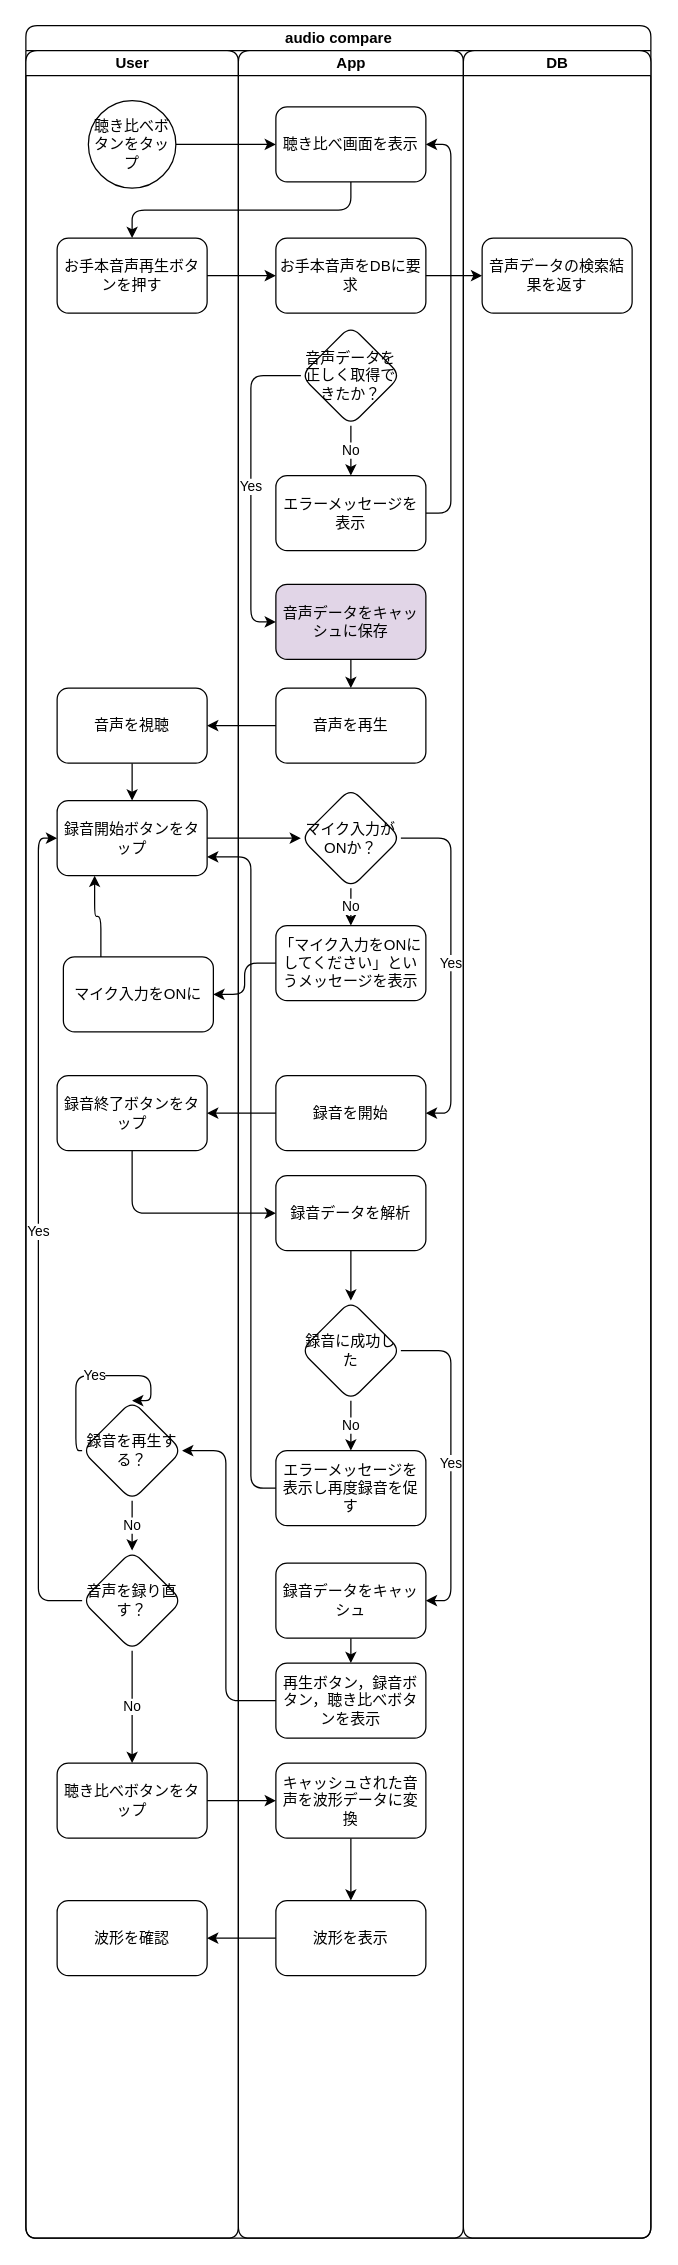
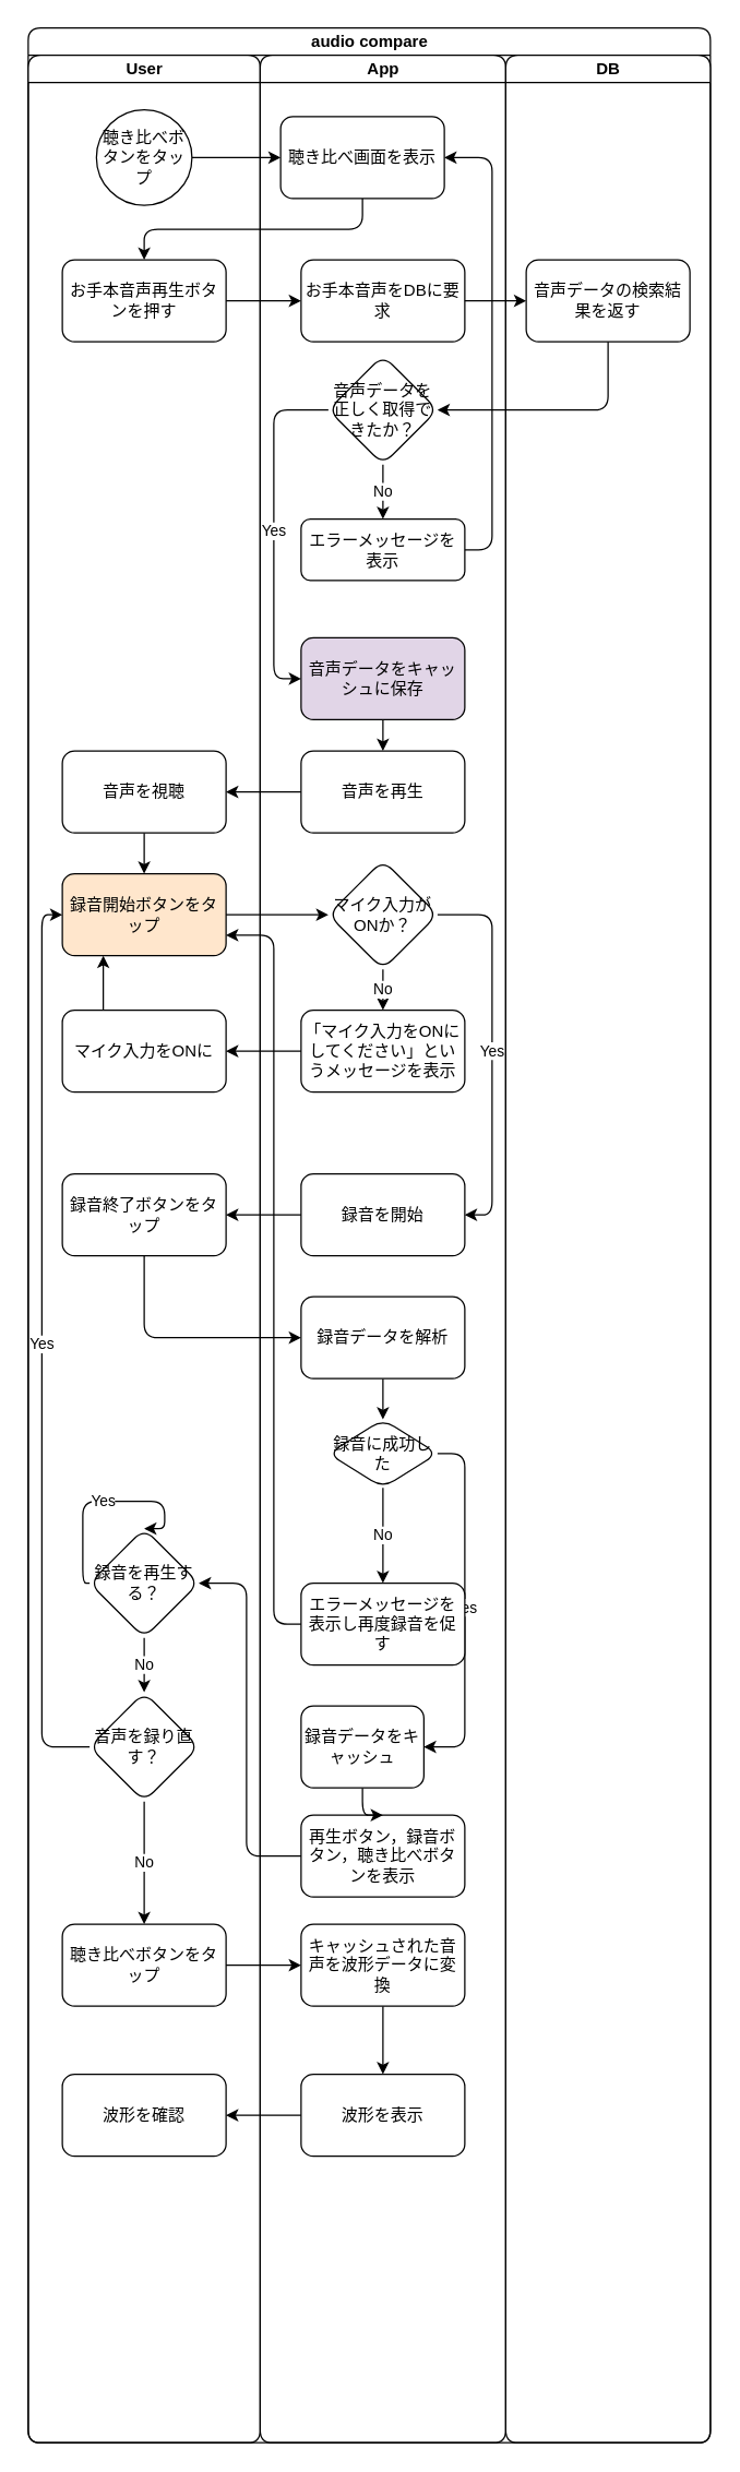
  <mxCell id="0" />
  <mxCell id="1" parent="0" />
  <mxCell id="2" value="audio compare" style="swimlane;childLayout=stackLayout;resizeParent=1;resizeParentMax=0;startSize=20;html=1;rounded=1;" vertex="1" parent="1"><mxGeometry x="20" y="20" width="500" height="1770" as="geometry" /></mxCell>
  <mxCell id="3" value="User" style="swimlane;startSize=20;html=1;rounded=1;" vertex="1" parent="2"><mxGeometry y="20" width="170" height="1750" as="geometry" /></mxCell>
  <mxCell id="4" value="聴き比べボタンをタップ" style="ellipse;whiteSpace=wrap;html=1;rounded=1;" vertex="1" parent="3"><mxGeometry x="50.0" y="40" width="70" height="70" as="geometry" /></mxCell>
- <mxCell id="5" value="録音開始ボタンをタップ" style="whiteSpace=wrap;html=1;rounded=1;" vertex="1" parent="3"><mxGeometry x="25.0" y="600" width="120" height="60" as="geometry" /></mxCell>
+ <mxCell id="5" value="録音開始ボタンをタップ" style="whiteSpace=wrap;html=1;rounded=1;fillColor=#ffe6cc;" vertex="1" parent="3"><mxGeometry x="25.0" y="600" width="120" height="60" as="geometry" /></mxCell>
  <mxCell id="6" style="edgeStyle=orthogonalEdgeStyle;rounded=1;orthogonalLoop=1;jettySize=auto;html=1;exitX=0.25;exitY=0;exitDx=0;exitDy=0;entryX=0.25;entryY=1;entryDx=0;entryDy=0;" edge="1" parent="3" source="7" target="5"><mxGeometry relative="1" as="geometry" /></mxCell>
- <mxCell id="7" value="マイク入力をONに" style="whiteSpace=wrap;html=1;rounded=1;" vertex="1" parent="3"><mxGeometry x="30" y="725" width="120" height="60" as="geometry" /></mxCell>
+ <mxCell id="7" value="マイク入力をONに" style="whiteSpace=wrap;html=1;rounded=1;" vertex="1" parent="3"><mxGeometry x="25.0" y="700" width="120" height="60" as="geometry" /></mxCell>
  <mxCell id="8" value="録音終了ボタンをタップ" style="whiteSpace=wrap;html=1;rounded=1;" vertex="1" parent="3"><mxGeometry x="25" y="820" width="120" height="60" as="geometry" /></mxCell>
  <mxCell id="9" value="No" style="edgeStyle=orthogonalEdgeStyle;rounded=1;orthogonalLoop=1;jettySize=auto;html=1;exitX=0.5;exitY=1;exitDx=0;exitDy=0;" edge="1" parent="3" source="11" target="14"><mxGeometry relative="1" as="geometry" /></mxCell>
  <mxCell id="10" value="Yes" style="edgeStyle=orthogonalEdgeStyle;rounded=1;orthogonalLoop=1;jettySize=auto;html=1;exitX=0;exitY=0.5;exitDx=0;exitDy=0;entryX=0.5;entryY=0;entryDx=0;entryDy=0;" edge="1" parent="3" source="11" target="11"><mxGeometry relative="1" as="geometry"><mxPoint x="80.0" y="1070" as="targetPoint" /><Array as="points"><mxPoint x="40" y="1120" /><mxPoint x="40" y="1060" /><mxPoint x="100" y="1060" /></Array></mxGeometry></mxCell>
  <mxCell id="11" value="録音を再生する？" style="rhombus;whiteSpace=wrap;html=1;rounded=1;" vertex="1" parent="3"><mxGeometry x="45" y="1080" width="80" height="80" as="geometry" /></mxCell>
  <mxCell id="12" value="No" style="edgeStyle=orthogonalEdgeStyle;rounded=1;orthogonalLoop=1;jettySize=auto;html=1;exitX=0.5;exitY=1;exitDx=0;exitDy=0;" edge="1" parent="3" source="14" target="15"><mxGeometry relative="1" as="geometry"><mxPoint x="85" y="1050" as="targetPoint" /></mxGeometry></mxCell>
  <mxCell id="13" value="Yes" style="edgeStyle=orthogonalEdgeStyle;rounded=1;orthogonalLoop=1;jettySize=auto;html=1;exitX=0;exitY=0.5;exitDx=0;exitDy=0;entryX=0;entryY=0.5;entryDx=0;entryDy=0;" edge="1" parent="3" source="14" target="5"><mxGeometry relative="1" as="geometry"><Array as="points"><mxPoint x="10" y="1240" /><mxPoint x="10" y="630" /></Array></mxGeometry></mxCell>
  <mxCell id="14" value="音声を録り直す？" style="rhombus;whiteSpace=wrap;html=1;rounded=1;" vertex="1" parent="3"><mxGeometry x="45" y="1200" width="80" height="80" as="geometry" /></mxCell>
  <mxCell id="15" value="聴き比べボタンをタップ" style="whiteSpace=wrap;html=1;rounded=1;" vertex="1" parent="3"><mxGeometry x="25" y="1370" width="120" height="60" as="geometry" /></mxCell>
  <mxCell id="16" value="お手本音声再生ボタンを押す" style="whiteSpace=wrap;html=1;rounded=1;" vertex="1" parent="3"><mxGeometry x="25" y="150" width="120" height="60" as="geometry" /></mxCell>
  <mxCell id="17" style="edgeStyle=orthogonalEdgeStyle;rounded=1;orthogonalLoop=1;jettySize=auto;html=1;exitX=0.5;exitY=1;exitDx=0;exitDy=0;" edge="1" parent="3" source="18" target="5"><mxGeometry relative="1" as="geometry" /></mxCell>
  <mxCell id="18" value="音声を視聴" style="whiteSpace=wrap;html=1;rounded=1;" vertex="1" parent="3"><mxGeometry x="25" y="510" width="120" height="60" as="geometry" /></mxCell>
  <mxCell id="19" value="波形を確認" style="whiteSpace=wrap;html=1;rounded=1;" vertex="1" parent="3"><mxGeometry x="25" y="1480" width="120" height="60" as="geometry" /></mxCell>
  <mxCell id="20" value="App" style="swimlane;startSize=20;html=1;rounded=1;" vertex="1" parent="2"><mxGeometry x="170" y="20" width="180" height="1750" as="geometry" /></mxCell>
- <mxCell id="21" value="聴き比べ画面を表示" style="whiteSpace=wrap;html=1;rounded=1;" vertex="1" parent="20"><mxGeometry x="30.0" y="45" width="120" height="60" as="geometry" /></mxCell>
+ <mxCell id="21" value="聴き比べ画面を表示" style="whiteSpace=wrap;html=1;rounded=1;" vertex="1" parent="20"><mxGeometry x="15" y="45" width="120" height="60" as="geometry" /></mxCell>
  <mxCell id="22" value="No" style="edgeStyle=orthogonalEdgeStyle;rounded=1;orthogonalLoop=1;jettySize=auto;html=1;exitX=0.5;exitY=1;exitDx=0;exitDy=0;" edge="1" parent="20" source="24" target="25"><mxGeometry relative="1" as="geometry" /></mxCell>
  <mxCell id="23" value="Yes" style="edgeStyle=orthogonalEdgeStyle;rounded=1;orthogonalLoop=1;jettySize=auto;html=1;exitX=1;exitY=0.5;exitDx=0;exitDy=0;entryX=1;entryY=0.5;entryDx=0;entryDy=0;" edge="1" parent="20" source="24" target="26"><mxGeometry relative="1" as="geometry" /></mxCell>
  <mxCell id="24" value="マイク入力がONか？" style="rhombus;whiteSpace=wrap;html=1;rounded=1;" vertex="1" parent="20"><mxGeometry x="50.0" y="590" width="80" height="80" as="geometry" /></mxCell>
  <mxCell id="25" value="「マイク入力をONにしてください」というメッセージを表示" style="whiteSpace=wrap;html=1;rounded=1;" vertex="1" parent="20"><mxGeometry x="30.0" y="700" width="120" height="60" as="geometry" /></mxCell>
  <mxCell id="26" value="録音を開始" style="whiteSpace=wrap;html=1;rounded=1;" vertex="1" parent="20"><mxGeometry x="30" y="820" width="120" height="60" as="geometry" /></mxCell>
  <mxCell id="27" style="edgeStyle=orthogonalEdgeStyle;rounded=1;orthogonalLoop=1;jettySize=auto;html=1;exitX=0.5;exitY=1;exitDx=0;exitDy=0;" edge="1" parent="20" source="28" target="31"><mxGeometry relative="1" as="geometry" /></mxCell>
- <mxCell id="28" value="録音データを解析" style="whiteSpace=wrap;html=1;rounded=1;" vertex="1" parent="20"><mxGeometry x="30" y="900" width="120" height="60" as="geometry" /></mxCell>
+ <mxCell id="28" value="録音データを解析" style="whiteSpace=wrap;html=1;rounded=1;" vertex="1" parent="20"><mxGeometry x="30" y="910" width="120" height="60" as="geometry" /></mxCell>
  <mxCell id="29" value="No" style="edgeStyle=orthogonalEdgeStyle;rounded=1;orthogonalLoop=1;jettySize=auto;html=1;" edge="1" parent="20" source="31" target="32"><mxGeometry relative="1" as="geometry" /></mxCell>
  <mxCell id="30" value="Yes" style="edgeStyle=orthogonalEdgeStyle;rounded=1;orthogonalLoop=1;jettySize=auto;html=1;exitX=1;exitY=0.5;exitDx=0;exitDy=0;entryX=1;entryY=0.5;entryDx=0;entryDy=0;" edge="1" parent="20" source="31" target="35"><mxGeometry relative="1" as="geometry" /></mxCell>
- <mxCell id="31" value="録音に成功した" style="rhombus;whiteSpace=wrap;html=1;rounded=1;" vertex="1" parent="20"><mxGeometry x="50" y="1000" width="80" height="80" as="geometry" /></mxCell>
+ <mxCell id="31" value="録音に成功した" style="rhombus;whiteSpace=wrap;html=1;rounded=1;" vertex="1" parent="20"><mxGeometry x="50" y="1000" width="80" height="50" as="geometry" /></mxCell>
  <mxCell id="32" value="エラーメッセージを表示し再度録音を促す" style="whiteSpace=wrap;html=1;rounded=1;" vertex="1" parent="20"><mxGeometry x="30" y="1120" width="120" height="60" as="geometry" /></mxCell>
  <mxCell id="33" value="再生ボタン，録音ボタン，聴き比べボタンを表示" style="whiteSpace=wrap;html=1;rounded=1;" vertex="1" parent="20"><mxGeometry x="30" y="1290" width="120" height="60" as="geometry" /></mxCell>
  <mxCell id="34" style="edgeStyle=orthogonalEdgeStyle;rounded=1;orthogonalLoop=1;jettySize=auto;html=1;exitX=0.5;exitY=1;exitDx=0;exitDy=0;" edge="1" parent="20" source="35" target="33"><mxGeometry relative="1" as="geometry" /></mxCell>
- <mxCell id="35" value="録音データをキャッシュ" style="whiteSpace=wrap;html=1;rounded=1;" vertex="1" parent="20"><mxGeometry x="30" y="1210" width="120" height="60" as="geometry" /></mxCell>
+ <mxCell id="35" value="録音データをキャッシュ" style="whiteSpace=wrap;html=1;rounded=1;" vertex="1" parent="20"><mxGeometry x="30" y="1210" width="90" height="60" as="geometry" /></mxCell>
  <mxCell id="36" style="edgeStyle=orthogonalEdgeStyle;rounded=1;orthogonalLoop=1;jettySize=auto;html=1;exitX=0.5;exitY=1;exitDx=0;exitDy=0;" edge="1" parent="20" source="37" target="48"><mxGeometry relative="1" as="geometry" /></mxCell>
  <mxCell id="37" value="キャッシュされた音声を波形データに変換" style="whiteSpace=wrap;html=1;rounded=1;" vertex="1" parent="20"><mxGeometry x="30" y="1370" width="120" height="60" as="geometry" /></mxCell>
  <mxCell id="38" value="お手本音声をDBに要求" style="whiteSpace=wrap;html=1;rounded=1;" vertex="1" parent="20"><mxGeometry x="30" y="150" width="120" height="60" as="geometry" /></mxCell>
  <mxCell id="39" value="No" style="edgeStyle=orthogonalEdgeStyle;rounded=1;orthogonalLoop=1;jettySize=auto;html=1;exitX=0.5;exitY=1;exitDx=0;exitDy=0;" edge="1" parent="20" source="41" target="43"><mxGeometry relative="1" as="geometry" /></mxCell>
  <mxCell id="40" value="Yes" style="edgeStyle=orthogonalEdgeStyle;rounded=1;orthogonalLoop=1;jettySize=auto;html=1;exitX=0;exitY=0.5;exitDx=0;exitDy=0;entryX=0;entryY=0.5;entryDx=0;entryDy=0;" edge="1" parent="20" source="41" target="45"><mxGeometry relative="1" as="geometry"><Array as="points"><mxPoint x="10" y="260" /><mxPoint x="10" y="457" /></Array></mxGeometry></mxCell>
  <mxCell id="41" value="音声データを正しく取得できたか？" style="rhombus;whiteSpace=wrap;html=1;rounded=1;" vertex="1" parent="20"><mxGeometry x="50" y="220" width="80" height="80" as="geometry" /></mxCell>
  <mxCell id="42" style="edgeStyle=orthogonalEdgeStyle;rounded=1;orthogonalLoop=1;jettySize=auto;html=1;exitX=1;exitY=0.5;exitDx=0;exitDy=0;entryX=1;entryY=0.5;entryDx=0;entryDy=0;" edge="1" parent="20" source="43" target="21"><mxGeometry relative="1" as="geometry" /></mxCell>
- <mxCell id="43" value="エラーメッセージを表示" style="whiteSpace=wrap;html=1;rounded=1;" vertex="1" parent="20"><mxGeometry x="30" y="340" width="120" height="60" as="geometry" /></mxCell>
+ <mxCell id="43" value="エラーメッセージを表示" style="whiteSpace=wrap;html=1;rounded=1;" vertex="1" parent="20"><mxGeometry x="30" y="340" width="120" height="45" as="geometry" /></mxCell>
  <mxCell id="44" style="edgeStyle=orthogonalEdgeStyle;rounded=1;orthogonalLoop=1;jettySize=auto;html=1;exitX=0.5;exitY=1;exitDx=0;exitDy=0;" edge="1" parent="20" source="45" target="46"><mxGeometry relative="1" as="geometry" /></mxCell>
  <mxCell id="45" value="音声データをキャッシュに保存" style="whiteSpace=wrap;html=1;rounded=1;fillColor=#e1d5e7;" vertex="1" parent="20"><mxGeometry x="30" y="427" width="120" height="60" as="geometry" /></mxCell>
  <mxCell id="46" value="音声を再生" style="whiteSpace=wrap;html=1;rounded=1;" vertex="1" parent="20"><mxGeometry x="30" y="510" width="120" height="60" as="geometry" /></mxCell>
  <mxCell id="47" style="edgeStyle=orthogonalEdgeStyle;rounded=1;orthogonalLoop=1;jettySize=auto;html=1;exitX=0.5;exitY=1;exitDx=0;exitDy=0;" edge="1" parent="20" source="43" target="43"><mxGeometry relative="1" as="geometry" /></mxCell>
  <mxCell id="48" value="波形を表示" style="whiteSpace=wrap;html=1;rounded=1;" vertex="1" parent="20"><mxGeometry x="30" y="1480" width="120" height="60" as="geometry" /></mxCell>
  <mxCell id="49" style="edgeStyle=orthogonalEdgeStyle;rounded=1;orthogonalLoop=1;jettySize=auto;html=1;exitX=0.5;exitY=1;exitDx=0;exitDy=0;entryX=0;entryY=0.5;entryDx=0;entryDy=0;" edge="1" parent="2" source="8" target="28"><mxGeometry relative="1" as="geometry" /></mxCell>
  <mxCell id="50" style="edgeStyle=orthogonalEdgeStyle;rounded=1;orthogonalLoop=1;jettySize=auto;html=1;exitX=1;exitY=0.5;exitDx=0;exitDy=0;" edge="1" parent="2" source="4" target="21"><mxGeometry relative="1" as="geometry" /></mxCell>
  <mxCell id="51" style="edgeStyle=orthogonalEdgeStyle;rounded=1;orthogonalLoop=1;jettySize=auto;html=1;exitX=1;exitY=0.5;exitDx=0;exitDy=0;" edge="1" parent="2" source="15" target="37"><mxGeometry relative="1" as="geometry" /></mxCell>
  <mxCell id="52" style="edgeStyle=orthogonalEdgeStyle;rounded=1;orthogonalLoop=1;jettySize=auto;html=1;exitX=0.5;exitY=1;exitDx=0;exitDy=0;" edge="1" parent="2" source="21" target="16"><mxGeometry relative="1" as="geometry" /></mxCell>
  <mxCell id="53" style="edgeStyle=orthogonalEdgeStyle;rounded=1;orthogonalLoop=1;jettySize=auto;html=1;exitX=1;exitY=0.5;exitDx=0;exitDy=0;" edge="1" parent="2" source="16" target="38"><mxGeometry relative="1" as="geometry" /></mxCell>
  <mxCell id="54" value="DB" style="swimlane;startSize=20;html=1;rounded=1;" vertex="1" parent="2"><mxGeometry x="350" y="20" width="150" height="1750" as="geometry" /></mxCell>
  <mxCell id="55" value="音声データの検索結果を返す" style="whiteSpace=wrap;html=1;rounded=1;" vertex="1" parent="54"><mxGeometry x="15" y="150" width="120" height="60" as="geometry" /></mxCell>
  <mxCell id="56" style="edgeStyle=orthogonalEdgeStyle;rounded=1;orthogonalLoop=1;jettySize=auto;html=1;exitX=1;exitY=0.5;exitDx=0;exitDy=0;" edge="1" parent="2" source="38" target="55"><mxGeometry relative="1" as="geometry" /></mxCell>
+ <mxCell id="57" style="edgeStyle=orthogonalEdgeStyle;rounded=1;orthogonalLoop=1;jettySize=auto;html=1;exitX=0.5;exitY=1;exitDx=0;exitDy=0;entryX=1;entryY=0.5;entryDx=0;entryDy=0;" edge="1" parent="2" source="55" target="41"><mxGeometry relative="1" as="geometry" /></mxCell>
  <mxCell id="58" style="edgeStyle=orthogonalEdgeStyle;rounded=1;orthogonalLoop=1;jettySize=auto;html=1;exitX=0;exitY=0.5;exitDx=0;exitDy=0;" edge="1" parent="2" source="46" target="18"><mxGeometry relative="1" as="geometry" /></mxCell>
  <mxCell id="59" style="edgeStyle=orthogonalEdgeStyle;rounded=1;orthogonalLoop=1;jettySize=auto;html=1;exitX=1;exitY=0.5;exitDx=0;exitDy=0;" edge="1" parent="2" source="5" target="24"><mxGeometry relative="1" as="geometry" /></mxCell>
  <mxCell id="60" style="edgeStyle=orthogonalEdgeStyle;rounded=1;orthogonalLoop=1;jettySize=auto;html=1;exitX=0;exitY=0.5;exitDx=0;exitDy=0;" edge="1" parent="2" source="25" target="7"><mxGeometry relative="1" as="geometry" /></mxCell>
  <mxCell id="61" style="edgeStyle=orthogonalEdgeStyle;rounded=1;orthogonalLoop=1;jettySize=auto;html=1;exitX=0;exitY=0.5;exitDx=0;exitDy=0;" edge="1" parent="2" source="26" target="8"><mxGeometry relative="1" as="geometry" /></mxCell>
  <mxCell id="62" style="edgeStyle=orthogonalEdgeStyle;rounded=1;orthogonalLoop=1;jettySize=auto;html=1;exitX=0;exitY=0.5;exitDx=0;exitDy=0;entryX=1;entryY=0.75;entryDx=0;entryDy=0;" edge="1" parent="2" source="32" target="5"><mxGeometry relative="1" as="geometry"><Array as="points"><mxPoint x="180" y="1170" /><mxPoint x="180" y="665" /></Array></mxGeometry></mxCell>
  <mxCell id="63" style="edgeStyle=orthogonalEdgeStyle;rounded=1;orthogonalLoop=1;jettySize=auto;html=1;exitX=0;exitY=0.5;exitDx=0;exitDy=0;entryX=1;entryY=0.5;entryDx=0;entryDy=0;" edge="1" parent="2" source="33" target="11"><mxGeometry relative="1" as="geometry"><Array as="points"><mxPoint x="160" y="1340" /><mxPoint x="160" y="1140" /></Array></mxGeometry></mxCell>
  <mxCell id="64" style="edgeStyle=orthogonalEdgeStyle;rounded=1;orthogonalLoop=1;jettySize=auto;html=1;exitX=0;exitY=0.5;exitDx=0;exitDy=0;" edge="1" parent="2" source="48" target="19"><mxGeometry relative="1" as="geometry" /></mxCell>
